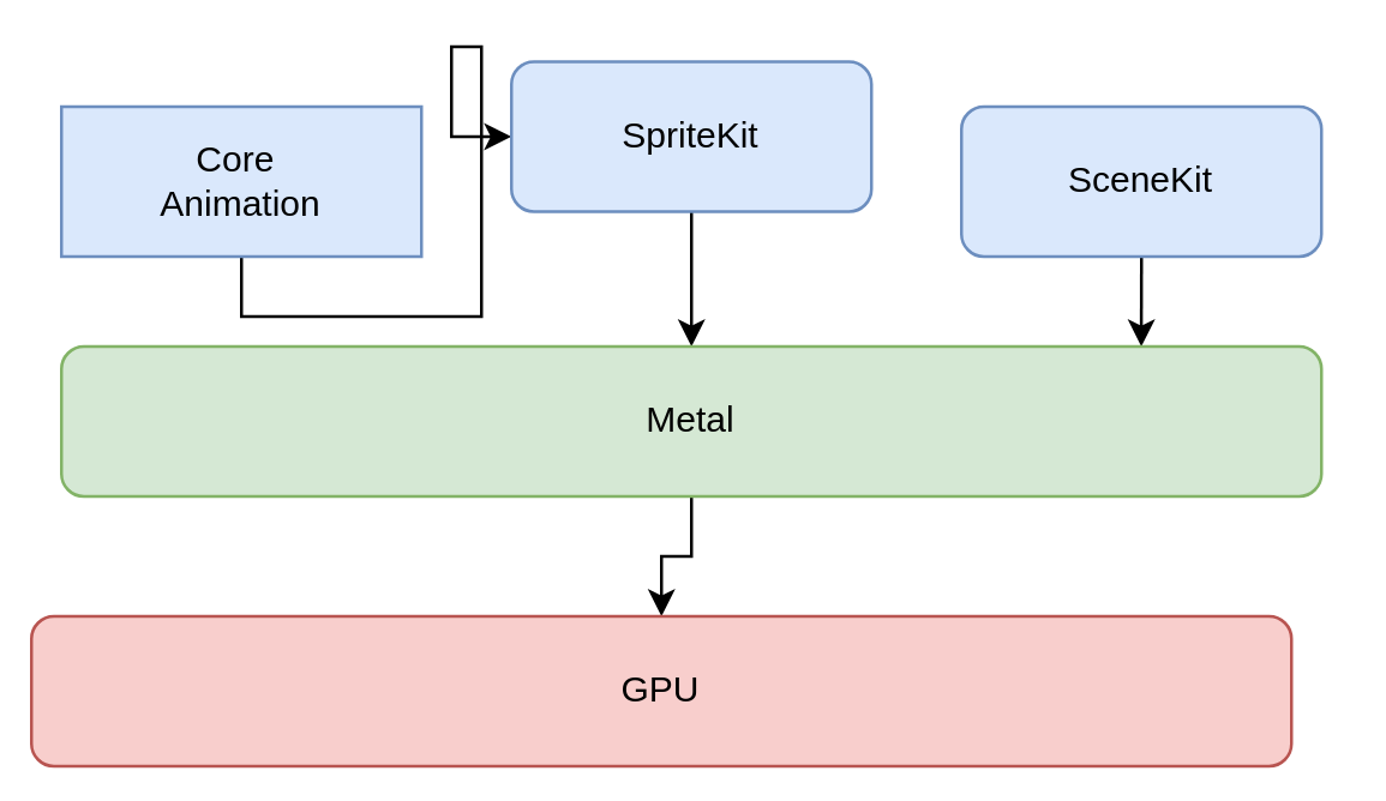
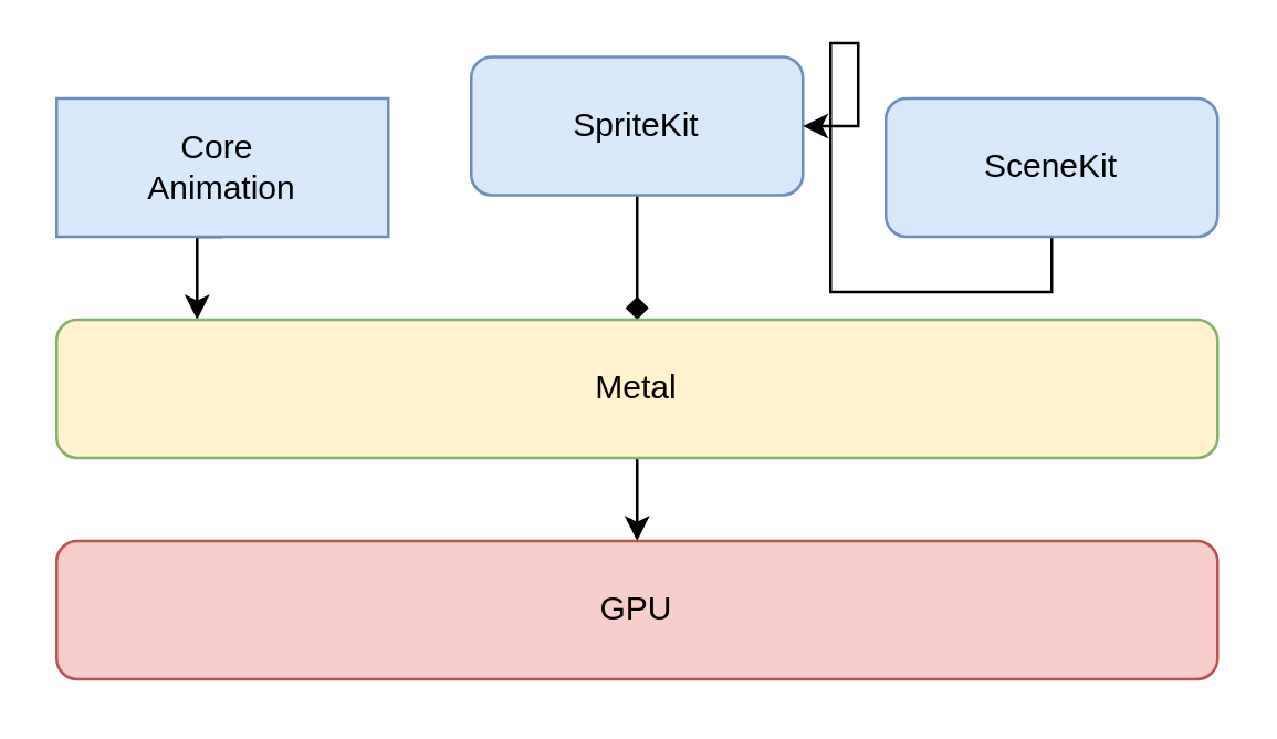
  <mxCell id="0" />
  <mxCell id="1" parent="0" />
- <mxCell id="2" style="edgeStyle=orthogonalEdgeStyle;rounded=0;orthogonalLoop=1;jettySize=auto;html=1;exitX=0.5;exitY=1;exitDx=0;exitDy=0;" edge="1" parent="1" source="3" target="5"><mxGeometry relative="1" as="geometry" /></mxCell>
+ <mxCell id="2" style="edgeStyle=orthogonalEdgeStyle;rounded=0;orthogonalLoop=1;jettySize=auto;html=1;exitX=0.5;exitY=1;exitDx=0;exitDy=0;entryX=0.121;entryY=0;entryDx=0;entryDy=0;entryPerimeter=0;" edge="1" parent="1" source="3" target="9"><mxGeometry relative="1" as="geometry" /></mxCell>
  <mxCell id="3" value="Core&amp;nbsp;&lt;br&gt;Animation" style="whiteSpace=wrap;html=1;fillColor=#dae8fc;strokeColor=#6c8ebf;rounded=0;" vertex="1" parent="1"><mxGeometry x="20" y="35" width="120" height="50" as="geometry" /></mxCell>
- <mxCell id="4" style="edgeStyle=orthogonalEdgeStyle;rounded=0;orthogonalLoop=1;jettySize=auto;html=1;exitX=0.5;exitY=1;exitDx=0;exitDy=0;entryX=0.5;entryY=0;entryDx=0;entryDy=0;" edge="1" parent="1" source="5" target="9"><mxGeometry relative="1" as="geometry" /></mxCell>
+ <mxCell id="4" style="edgeStyle=orthogonalEdgeStyle;rounded=0;orthogonalLoop=1;jettySize=auto;html=1;exitX=0.5;exitY=1;exitDx=0;exitDy=0;entryX=0.5;entryY=0;entryDx=0;entryDy=0;endArrow=diamond;" edge="1" parent="1" source="5" target="9"><mxGeometry relative="1" as="geometry" /></mxCell>
  <mxCell id="5" value="SpriteKit" style="rounded=1;whiteSpace=wrap;html=1;fillColor=#dae8fc;strokeColor=#6c8ebf;" vertex="1" parent="1"><mxGeometry x="170" y="20" width="120" height="50" as="geometry" /></mxCell>
- <mxCell id="6" style="edgeStyle=orthogonalEdgeStyle;rounded=0;orthogonalLoop=1;jettySize=auto;html=1;exitX=0.5;exitY=1;exitDx=0;exitDy=0;entryX=0.857;entryY=0;entryDx=0;entryDy=0;entryPerimeter=0;" edge="1" parent="1" source="7" target="9"><mxGeometry relative="1" as="geometry" /></mxCell>
+ <mxCell id="6" style="edgeStyle=orthogonalEdgeStyle;rounded=0;orthogonalLoop=1;jettySize=auto;html=1;exitX=0.5;exitY=1;exitDx=0;exitDy=0;" edge="1" parent="1" source="7" target="5"><mxGeometry relative="1" as="geometry" /></mxCell>
  <mxCell id="7" value="SceneKit" style="rounded=1;whiteSpace=wrap;html=1;fillColor=#dae8fc;strokeColor=#6c8ebf;" vertex="1" parent="1"><mxGeometry x="320" y="35" width="120" height="50" as="geometry" /></mxCell>
  <mxCell id="8" style="edgeStyle=orthogonalEdgeStyle;rounded=0;orthogonalLoop=1;jettySize=auto;html=1;exitX=0.5;exitY=1;exitDx=0;exitDy=0;" edge="1" parent="1" source="9" target="10"><mxGeometry relative="1" as="geometry" /></mxCell>
- <mxCell id="9" value="Metal" style="rounded=1;whiteSpace=wrap;html=1;fillColor=#d5e8d4;strokeColor=#82b366;" vertex="1" parent="1"><mxGeometry x="20" y="115" width="420" height="50" as="geometry" /></mxCell>
- <mxCell id="10" value="GPU" style="rounded=1;whiteSpace=wrap;html=1;fillColor=#f8cecc;strokeColor=#b85450;" vertex="1" parent="1"><mxGeometry x="10" y="205" width="420" height="50" as="geometry" /></mxCell>
+ <mxCell id="9" value="Metal" style="rounded=1;whiteSpace=wrap;html=1;fillColor=#fff2cc;strokeColor=#82b366;" vertex="1" parent="1"><mxGeometry x="20" y="115" width="420" height="50" as="geometry" /></mxCell>
+ <mxCell id="10" value="GPU" style="rounded=1;whiteSpace=wrap;html=1;fillColor=#f8cecc;strokeColor=#b85450;" vertex="1" parent="1"><mxGeometry x="20" y="195" width="420" height="50" as="geometry" /></mxCell>
  <mxCell id="11" style="edgeStyle=orthogonalEdgeStyle;rounded=0;orthogonalLoop=1;jettySize=auto;html=1;exitX=0.5;exitY=1;exitDx=0;exitDy=0;" edge="1" parent="1" source="5" target="5"><mxGeometry relative="1" as="geometry" /></mxCell>
